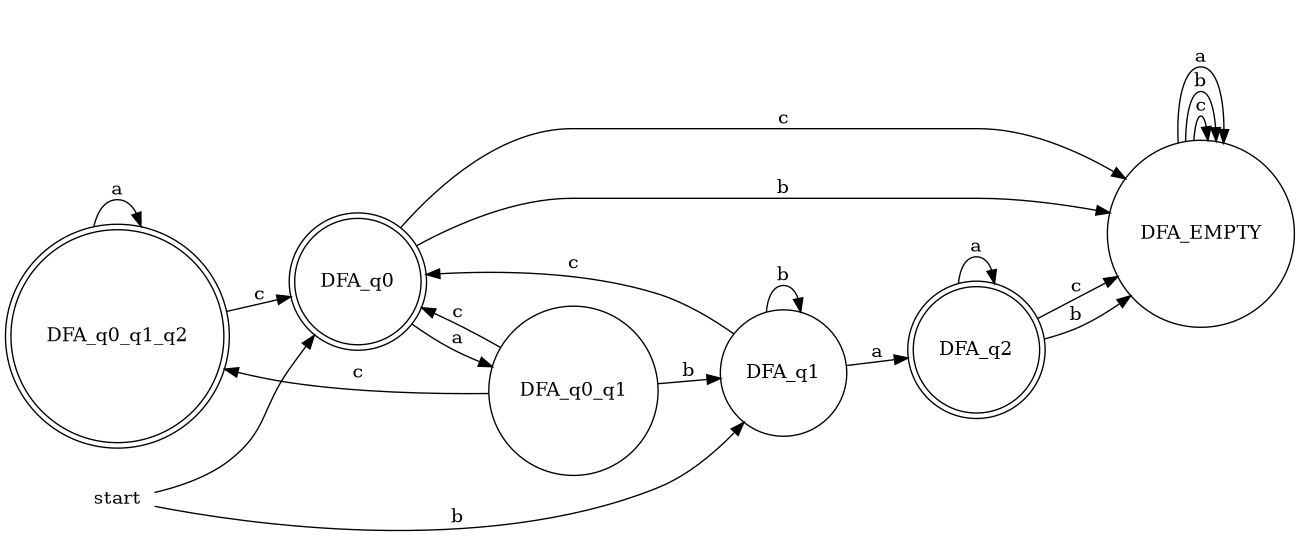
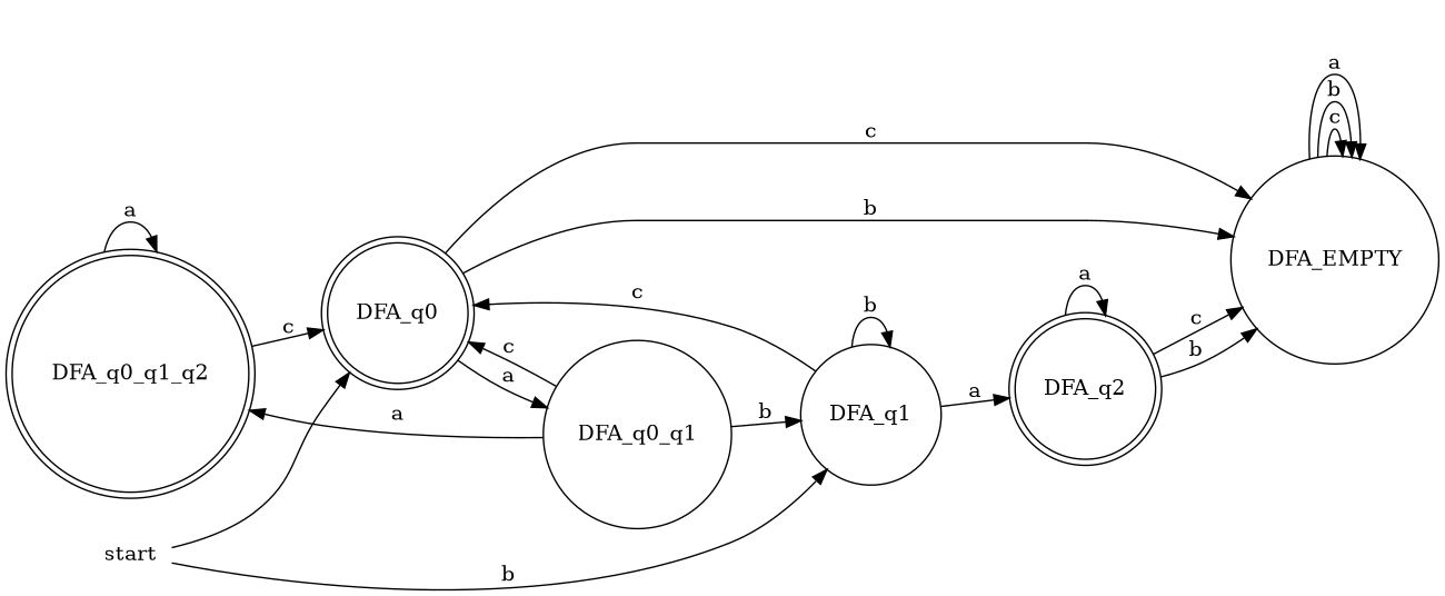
  digraph {
    rankdir=LR
    node [shape=doublecircle]
    DFA_q0_q1_q2
    DFA_q0
    DFA_q0_q1 [shape=circle]
    DFA_EMPTY [shape=circle]
    DFA_q1 [shape=circle]
    DFA_q2
    start [shape=none]
    DFA_q0_q1_q2 -> DFA_q0_q1_q2 [label=a]
    DFA_q0_q1_q2 -> DFA_q0 [label=c]
    DFA_q0 -> DFA_q0_q1 [label=a]
    DFA_q0 -> DFA_EMPTY [label=c]
    DFA_q0 -> DFA_EMPTY [label=b]
-   DFA_q0_q1 -> DFA_q0_q1_q2 [label=c]
+   DFA_q0_q1 -> DFA_q0_q1_q2 [label=a]
    DFA_q0_q1 -> DFA_q0 [label=c]
    DFA_q0_q1 -> DFA_q1 [label=b]
    DFA_EMPTY -> DFA_EMPTY [label=c]
    DFA_EMPTY -> DFA_EMPTY [label=b]
    DFA_EMPTY -> DFA_EMPTY [label=a]
    DFA_q1 -> DFA_q0 [label=c]
    DFA_q1 -> DFA_q1 [label=b]
    DFA_q1 -> DFA_q2 [label=a]
    DFA_q2 -> DFA_EMPTY [label=c]
    DFA_q2 -> DFA_EMPTY [label=b]
    DFA_q2 -> DFA_q2 [label=a]
    start -> DFA_q0
    start -> DFA_q1 [label=b]
  }
